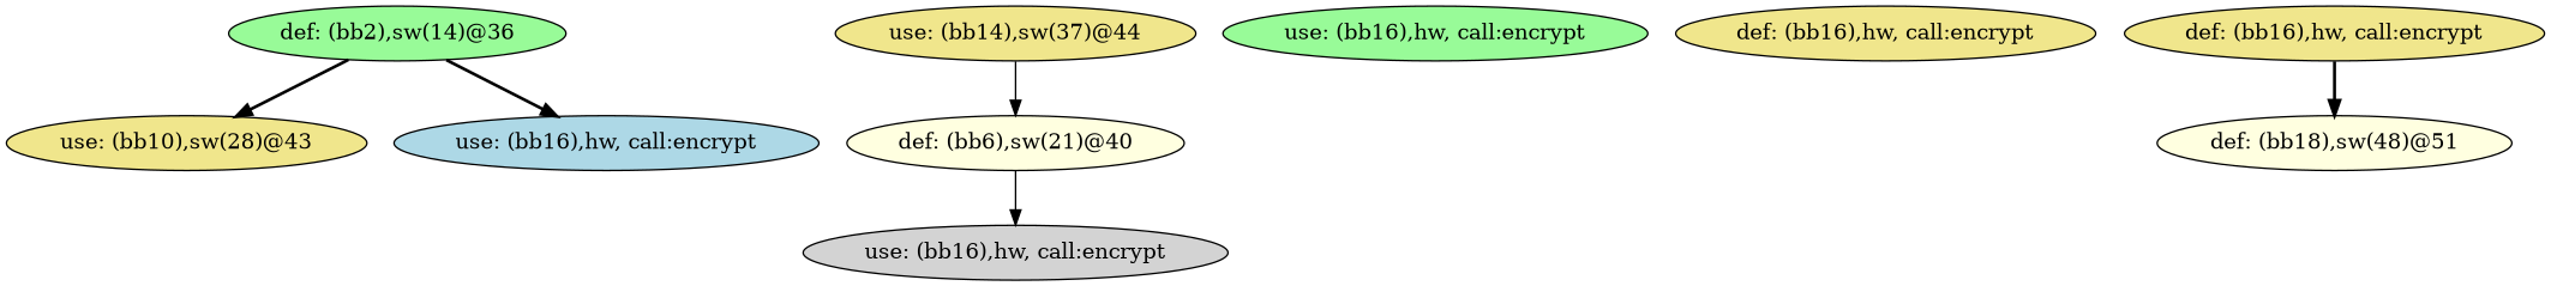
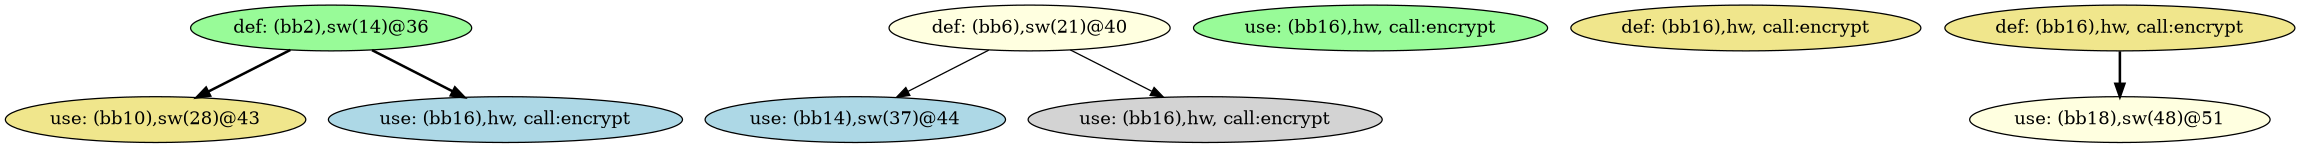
  digraph {
    node [fillcolor=khaki style=filled]
    edge [style=bold]
    n1 [fillcolor=palegreen label="def: (bb2),sw(14)@36"]
    n2 [label="use: (bb10),sw(28)@43"]
    n3 [fillcolor=lightblue label="use: (bb16),hw, call:encrypt"]
    n4 [fillcolor=lightyellow label="def: (bb6),sw(21)@40"]
-   n5 [label="use: (bb14),sw(37)@44"]
+   n5 [fillcolor=lightblue label="use: (bb14),sw(37)@44"]
    n6 [fillcolor=lightgrey label="use: (bb16),hw, call:encrypt"]
    n7 [fillcolor=palegreen label="use: (bb16),hw, call:encrypt"]
    n8 [label="def: (bb16),hw, call:encrypt"]
    n9 [label="def: (bb16),hw, call:encrypt"]
-   n10 [fillcolor=lightyellow label="def: (bb18),sw(48)@51"]
+   n10 [fillcolor=lightyellow label="use: (bb18),sw(48)@51"]
    n1 -> n2
    n1 -> n3
-   n5 -> n4 [style=solid]
+   n4 -> n5 [style=solid]
    n4 -> n6 [style=solid]
    n9 -> n10
  }
